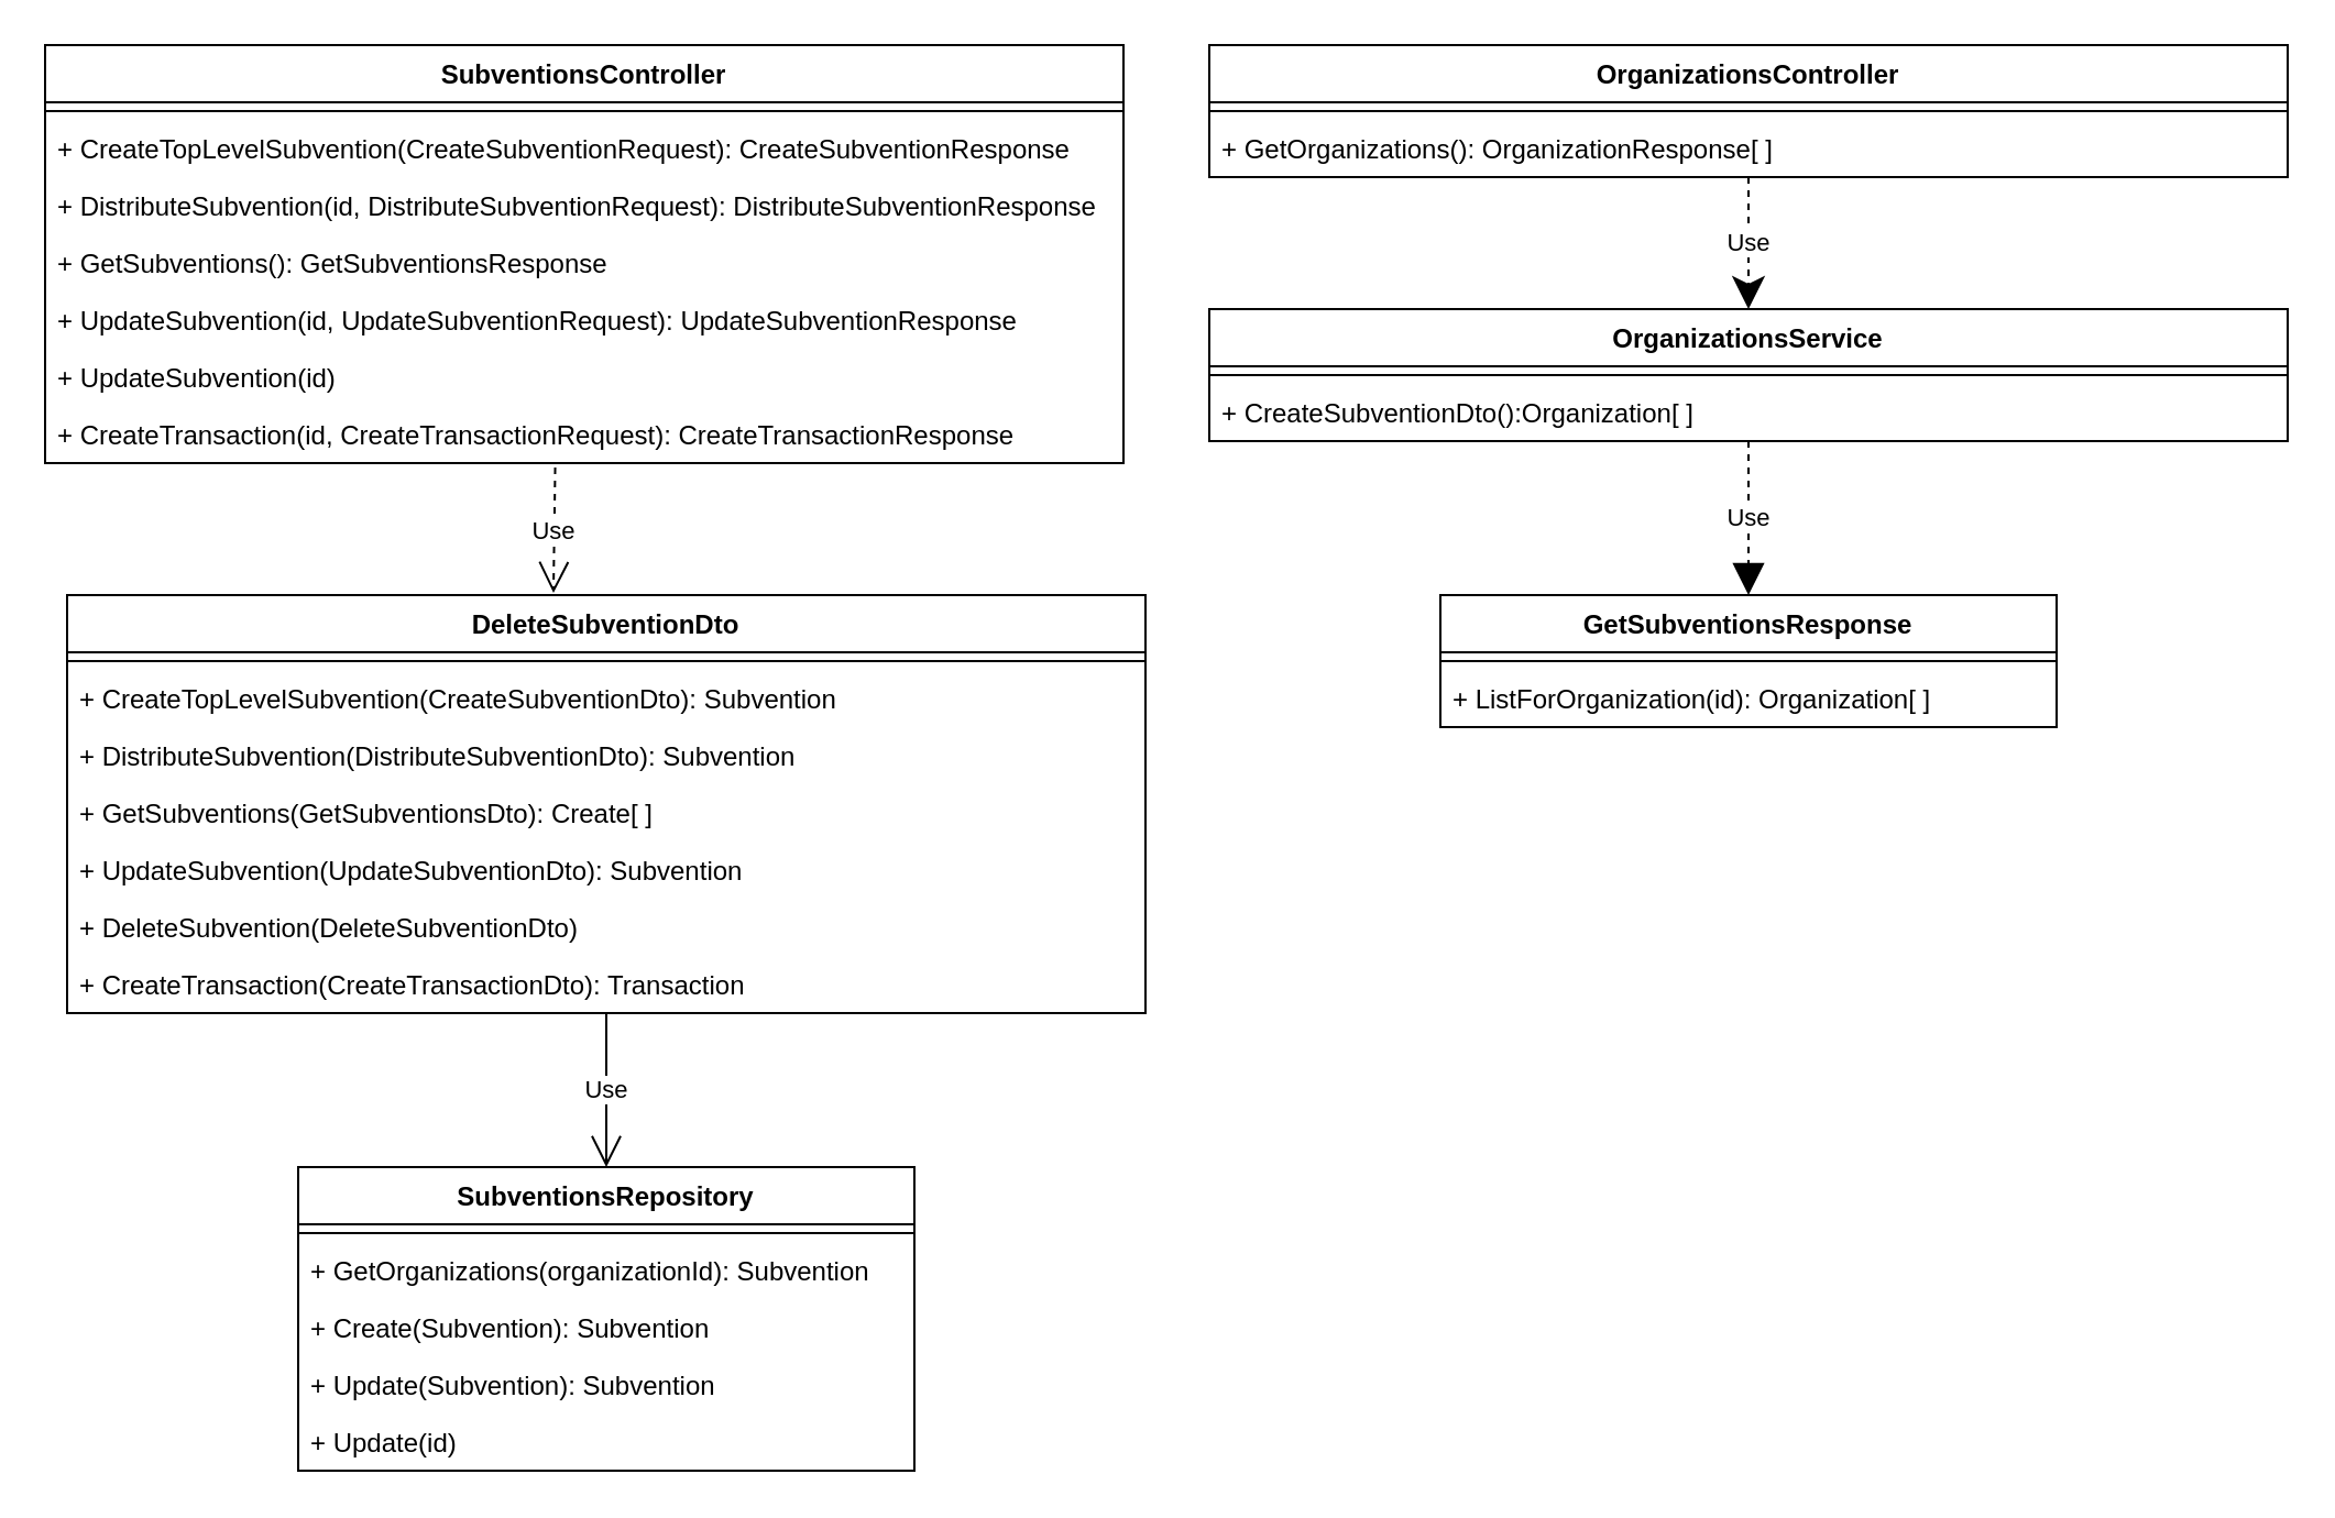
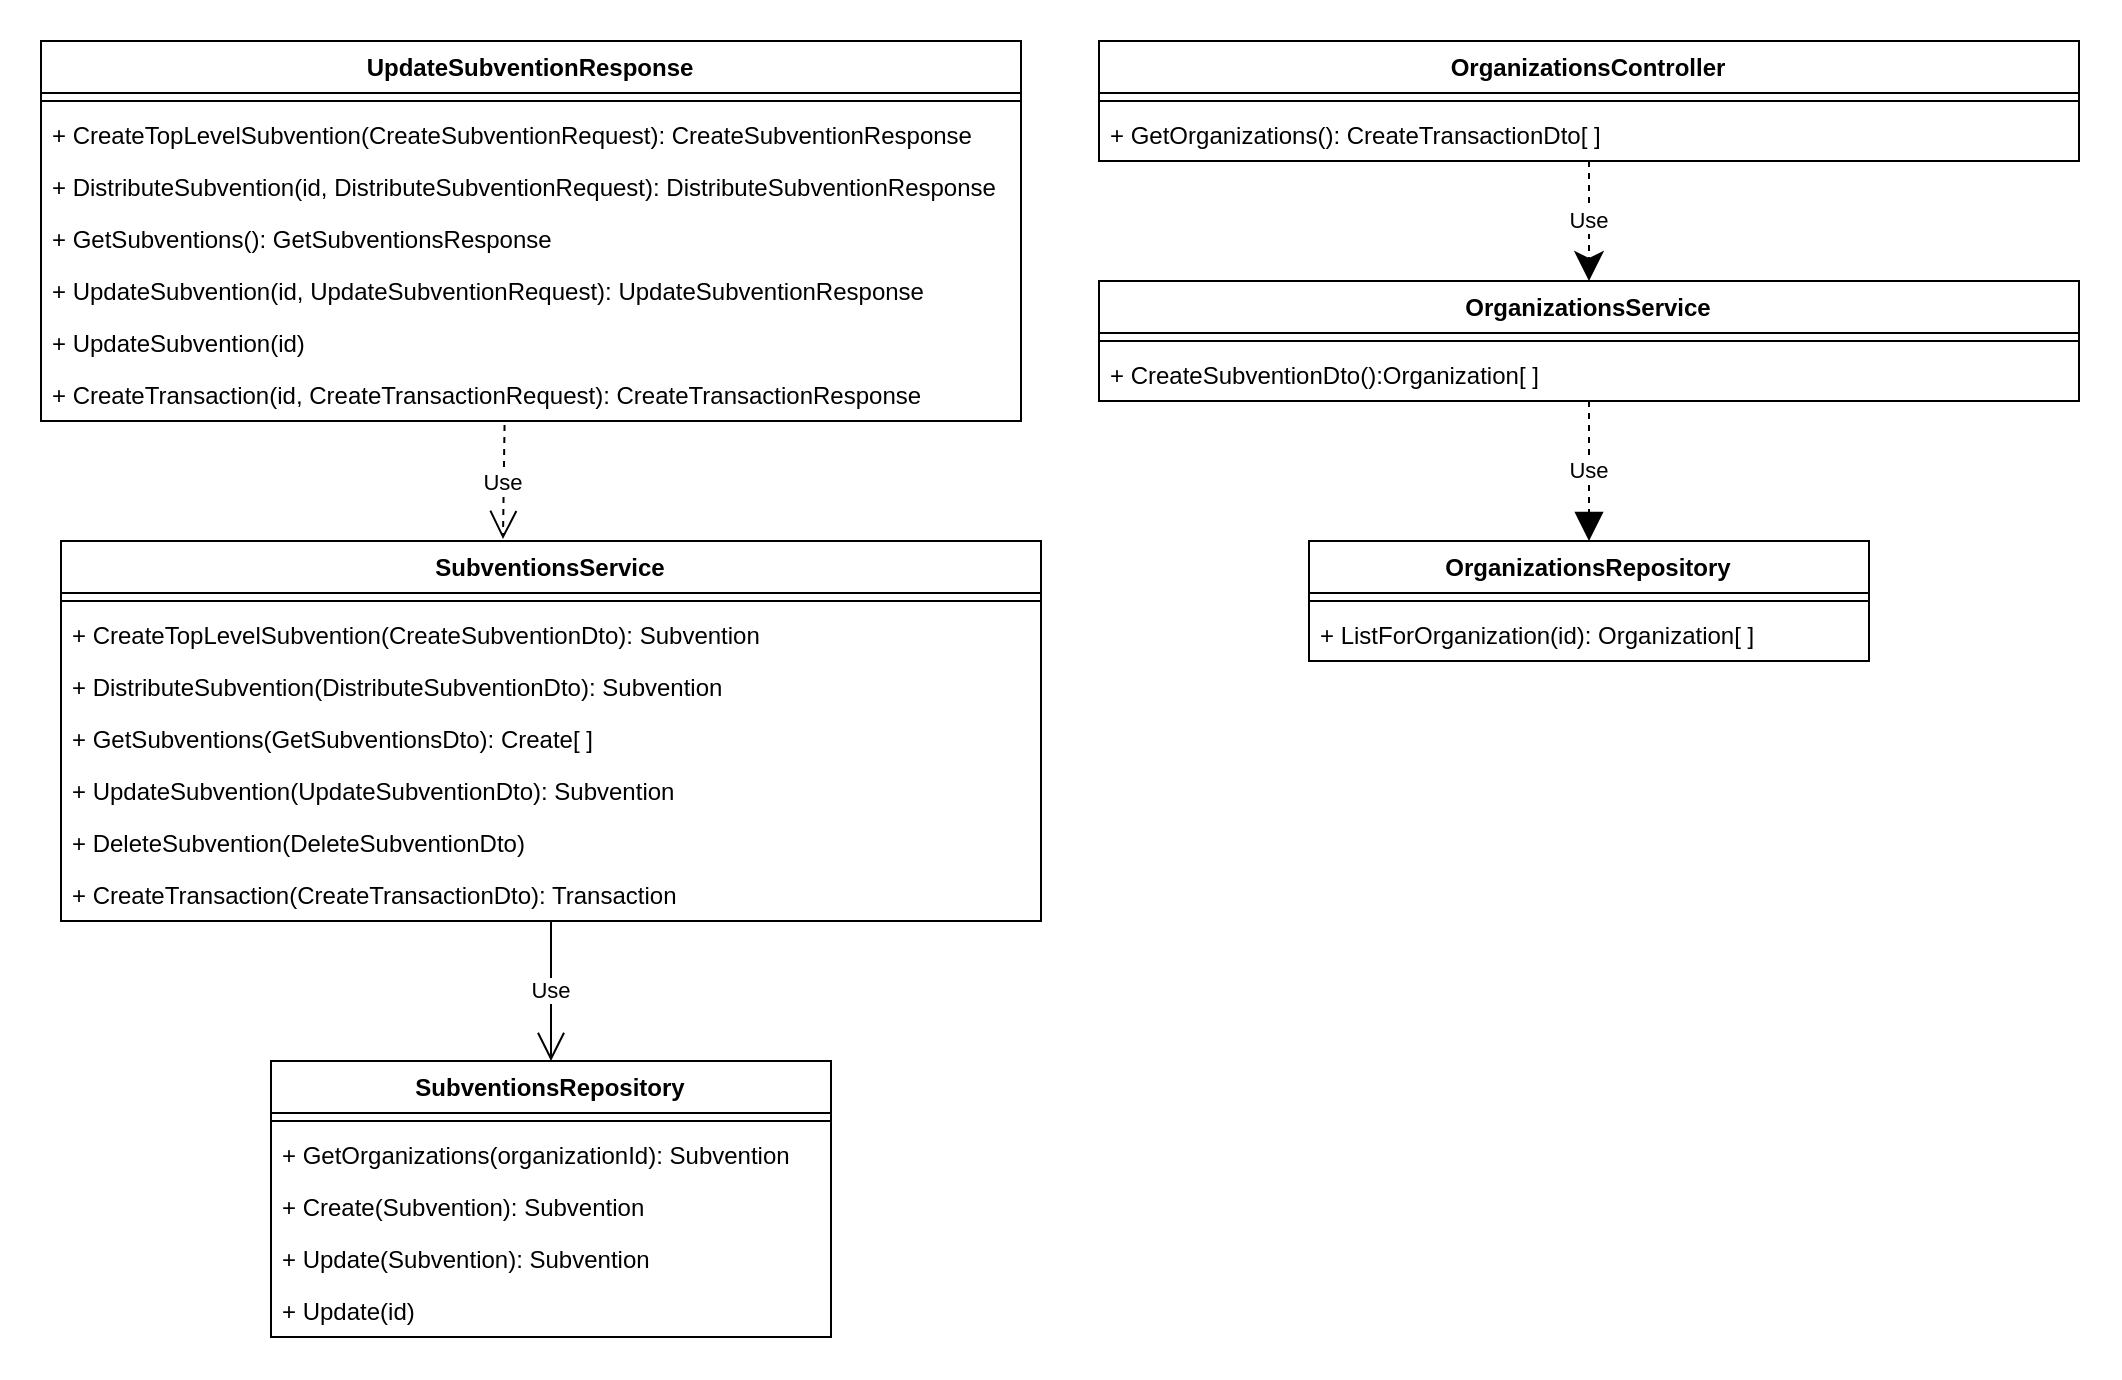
  <mxCell id="0" />
  <mxCell id="1" parent="0" />
- <mxCell id="2" value="SubventionsController" style="swimlane;fontStyle=1;align=center;verticalAlign=top;childLayout=stackLayout;horizontal=1;startSize=26;horizontalStack=0;resizeParent=1;resizeParentMax=0;resizeLast=0;collapsible=1;marginBottom=0;" parent="1" vertex="1"><mxGeometry x="20" y="20" width="490" height="190" as="geometry" /></mxCell>
+ <mxCell id="2" value="UpdateSubventionResponse" style="swimlane;fontStyle=1;align=center;verticalAlign=top;childLayout=stackLayout;horizontal=1;startSize=26;horizontalStack=0;resizeParent=1;resizeParentMax=0;resizeLast=0;collapsible=1;marginBottom=0;" parent="1" vertex="1"><mxGeometry x="20" y="20" width="490" height="190" as="geometry" /></mxCell>
  <mxCell id="3" value="" style="line;strokeWidth=1;fillColor=none;align=left;verticalAlign=middle;spacingTop=-1;spacingLeft=3;spacingRight=3;rotatable=0;labelPosition=right;points=[];portConstraint=eastwest;strokeColor=inherit;" parent="2" vertex="1"><mxGeometry y="26" width="490" height="8" as="geometry" /></mxCell>
  <mxCell id="4" value="+ CreateTopLevelSubvention(CreateSubventionRequest): CreateSubventionResponse" style="text;strokeColor=none;fillColor=none;align=left;verticalAlign=top;spacingLeft=4;spacingRight=4;overflow=hidden;rotatable=0;points=[[0,0.5],[1,0.5]];portConstraint=eastwest;" parent="2" vertex="1"><mxGeometry y="34" width="490" height="26" as="geometry" /></mxCell>
  <mxCell id="5" value="+ DistributeSubvention(id, DistributeSubventionRequest): DistributeSubventionResponse" style="text;strokeColor=none;fillColor=none;align=left;verticalAlign=top;spacingLeft=4;spacingRight=4;overflow=hidden;rotatable=0;points=[[0,0.5],[1,0.5]];portConstraint=eastwest;" parent="2" vertex="1"><mxGeometry y="60" width="490" height="26" as="geometry" /></mxCell>
  <mxCell id="6" value="+ GetSubventions(): GetSubventionsResponse" style="text;strokeColor=none;fillColor=none;align=left;verticalAlign=top;spacingLeft=4;spacingRight=4;overflow=hidden;rotatable=0;points=[[0,0.5],[1,0.5]];portConstraint=eastwest;" parent="2" vertex="1"><mxGeometry y="86" width="490" height="26" as="geometry" /></mxCell>
  <mxCell id="7" value="+ UpdateSubvention(id, UpdateSubventionRequest): UpdateSubventionResponse" style="text;strokeColor=none;fillColor=none;align=left;verticalAlign=top;spacingLeft=4;spacingRight=4;overflow=hidden;rotatable=0;points=[[0,0.5],[1,0.5]];portConstraint=eastwest;" parent="2" vertex="1"><mxGeometry y="112" width="490" height="26" as="geometry" /></mxCell>
  <mxCell id="8" value="+ UpdateSubvention(id)" style="text;strokeColor=none;fillColor=none;align=left;verticalAlign=top;spacingLeft=4;spacingRight=4;overflow=hidden;rotatable=0;points=[[0,0.5],[1,0.5]];portConstraint=eastwest;" parent="2" vertex="1"><mxGeometry y="138" width="490" height="26" as="geometry" /></mxCell>
  <mxCell id="9" value="+ CreateTransaction(id, CreateTransactionRequest): CreateTransactionResponse" style="text;strokeColor=none;fillColor=none;align=left;verticalAlign=top;spacingLeft=4;spacingRight=4;overflow=hidden;rotatable=0;points=[[0,0.5],[1,0.5]];portConstraint=eastwest;" parent="2" vertex="1"><mxGeometry y="164" width="490" height="26" as="geometry" /></mxCell>
- <mxCell id="10" value="DeleteSubventionDto" style="swimlane;fontStyle=1;align=center;verticalAlign=top;childLayout=stackLayout;horizontal=1;startSize=26;horizontalStack=0;resizeParent=1;resizeParentMax=0;resizeLast=0;collapsible=1;marginBottom=0;" parent="1" vertex="1"><mxGeometry x="30" y="270" width="490" height="190" as="geometry" /></mxCell>
+ <mxCell id="10" value="SubventionsService" style="swimlane;fontStyle=1;align=center;verticalAlign=top;childLayout=stackLayout;horizontal=1;startSize=26;horizontalStack=0;resizeParent=1;resizeParentMax=0;resizeLast=0;collapsible=1;marginBottom=0;" parent="1" vertex="1"><mxGeometry x="30" y="270" width="490" height="190" as="geometry" /></mxCell>
  <mxCell id="11" value="" style="line;strokeWidth=1;fillColor=none;align=left;verticalAlign=middle;spacingTop=-1;spacingLeft=3;spacingRight=3;rotatable=0;labelPosition=right;points=[];portConstraint=eastwest;strokeColor=inherit;" parent="10" vertex="1"><mxGeometry y="26" width="490" height="8" as="geometry" /></mxCell>
  <mxCell id="12" value="+ CreateTopLevelSubvention(CreateSubventionDto): Subvention" style="text;strokeColor=none;fillColor=none;align=left;verticalAlign=top;spacingLeft=4;spacingRight=4;overflow=hidden;rotatable=0;points=[[0,0.5],[1,0.5]];portConstraint=eastwest;" parent="10" vertex="1"><mxGeometry y="34" width="490" height="26" as="geometry" /></mxCell>
  <mxCell id="13" value="+ DistributeSubvention(DistributeSubventionDto): Subvention" style="text;strokeColor=none;fillColor=none;align=left;verticalAlign=top;spacingLeft=4;spacingRight=4;overflow=hidden;rotatable=0;points=[[0,0.5],[1,0.5]];portConstraint=eastwest;" parent="10" vertex="1"><mxGeometry y="60" width="490" height="26" as="geometry" /></mxCell>
  <mxCell id="14" value="+ GetSubventions(GetSubventionsDto): Create[ ]" style="text;strokeColor=none;fillColor=none;align=left;verticalAlign=top;spacingLeft=4;spacingRight=4;overflow=hidden;rotatable=0;points=[[0,0.5],[1,0.5]];portConstraint=eastwest;" parent="10" vertex="1"><mxGeometry y="86" width="490" height="26" as="geometry" /></mxCell>
  <mxCell id="15" value="+ UpdateSubvention(UpdateSubventionDto): Subvention" style="text;strokeColor=none;fillColor=none;align=left;verticalAlign=top;spacingLeft=4;spacingRight=4;overflow=hidden;rotatable=0;points=[[0,0.5],[1,0.5]];portConstraint=eastwest;" parent="10" vertex="1"><mxGeometry y="112" width="490" height="26" as="geometry" /></mxCell>
  <mxCell id="16" value="+ DeleteSubvention(DeleteSubventionDto)" style="text;strokeColor=none;fillColor=none;align=left;verticalAlign=top;spacingLeft=4;spacingRight=4;overflow=hidden;rotatable=0;points=[[0,0.5],[1,0.5]];portConstraint=eastwest;" parent="10" vertex="1"><mxGeometry y="138" width="490" height="26" as="geometry" /></mxCell>
  <mxCell id="17" value="+ CreateTransaction(CreateTransactionDto): Transaction" style="text;strokeColor=none;fillColor=none;align=left;verticalAlign=top;spacingLeft=4;spacingRight=4;overflow=hidden;rotatable=0;points=[[0,0.5],[1,0.5]];portConstraint=eastwest;" parent="10" vertex="1"><mxGeometry y="164" width="490" height="26" as="geometry" /></mxCell>
  <mxCell id="18" value="Use" style="endArrow=open;endSize=12;dashed=1;html=1;rounded=0;exitX=0.473;exitY=1.077;exitDx=0;exitDy=0;exitPerimeter=0;entryX=0.451;entryY=-0.005;entryDx=0;entryDy=0;entryPerimeter=0;" parent="1" source="9" target="10" edge="1"><mxGeometry width="160" relative="1" as="geometry"><mxPoint x="240" y="230" as="sourcePoint" /><mxPoint x="400" y="230" as="targetPoint" /></mxGeometry></mxCell>
  <mxCell id="19" value="OrganizationsController" style="swimlane;fontStyle=1;align=center;verticalAlign=top;childLayout=stackLayout;horizontal=1;startSize=26;horizontalStack=0;resizeParent=1;resizeParentMax=0;resizeLast=0;collapsible=1;marginBottom=0;" parent="1" vertex="1"><mxGeometry x="549" y="20" width="490" height="60" as="geometry" /></mxCell>
  <mxCell id="20" value="" style="line;strokeWidth=1;fillColor=none;align=left;verticalAlign=middle;spacingTop=-1;spacingLeft=3;spacingRight=3;rotatable=0;labelPosition=right;points=[];portConstraint=eastwest;strokeColor=inherit;" parent="19" vertex="1"><mxGeometry y="26" width="490" height="8" as="geometry" /></mxCell>
- <mxCell id="21" value="+ GetOrganizations(): OrganizationResponse[ ]" style="text;strokeColor=none;fillColor=none;align=left;verticalAlign=top;spacingLeft=4;spacingRight=4;overflow=hidden;rotatable=0;points=[[0,0.5],[1,0.5]];portConstraint=eastwest;" parent="19" vertex="1"><mxGeometry y="34" width="490" height="26" as="geometry" /></mxCell>
+ <mxCell id="21" value="+ GetOrganizations(): CreateTransactionDto[ ]" style="text;strokeColor=none;fillColor=none;align=left;verticalAlign=top;spacingLeft=4;spacingRight=4;overflow=hidden;rotatable=0;points=[[0,0.5],[1,0.5]];portConstraint=eastwest;" parent="19" vertex="1"><mxGeometry y="34" width="490" height="26" as="geometry" /></mxCell>
  <mxCell id="22" value="OrganizationsService" style="swimlane;fontStyle=1;align=center;verticalAlign=top;childLayout=stackLayout;horizontal=1;startSize=26;horizontalStack=0;resizeParent=1;resizeParentMax=0;resizeLast=0;collapsible=1;marginBottom=0;" parent="1" vertex="1"><mxGeometry x="549" y="140" width="490" height="60" as="geometry" /></mxCell>
  <mxCell id="23" value="" style="line;strokeWidth=1;fillColor=none;align=left;verticalAlign=middle;spacingTop=-1;spacingLeft=3;spacingRight=3;rotatable=0;labelPosition=right;points=[];portConstraint=eastwest;strokeColor=inherit;" parent="22" vertex="1"><mxGeometry y="26" width="490" height="8" as="geometry" /></mxCell>
  <mxCell id="24" value="+ CreateSubventionDto():Organization[ ]" style="text;strokeColor=none;fillColor=none;align=left;verticalAlign=top;spacingLeft=4;spacingRight=4;overflow=hidden;rotatable=0;points=[[0,0.5],[1,0.5]];portConstraint=eastwest;" parent="22" vertex="1"><mxGeometry y="34" width="490" height="26" as="geometry" /></mxCell>
- <mxCell id="25" value="GetSubventionsResponse" style="swimlane;fontStyle=1;align=center;verticalAlign=top;childLayout=stackLayout;horizontal=1;startSize=26;horizontalStack=0;resizeParent=1;resizeParentMax=0;resizeLast=0;collapsible=1;marginBottom=0;" parent="1" vertex="1"><mxGeometry x="654" y="270" width="280" height="60" as="geometry" /></mxCell>
+ <mxCell id="25" value="OrganizationsRepository" style="swimlane;fontStyle=1;align=center;verticalAlign=top;childLayout=stackLayout;horizontal=1;startSize=26;horizontalStack=0;resizeParent=1;resizeParentMax=0;resizeLast=0;collapsible=1;marginBottom=0;" parent="1" vertex="1"><mxGeometry x="654" y="270" width="280" height="60" as="geometry" /></mxCell>
  <mxCell id="26" value="" style="line;strokeWidth=1;fillColor=none;align=left;verticalAlign=middle;spacingTop=-1;spacingLeft=3;spacingRight=3;rotatable=0;labelPosition=right;points=[];portConstraint=eastwest;strokeColor=inherit;" parent="25" vertex="1"><mxGeometry y="26" width="280" height="8" as="geometry" /></mxCell>
  <mxCell id="27" value="+ ListForOrganization(id): Organization[ ]" style="text;strokeColor=none;fillColor=none;align=left;verticalAlign=top;spacingLeft=4;spacingRight=4;overflow=hidden;rotatable=0;points=[[0,0.5],[1,0.5]];portConstraint=eastwest;" parent="25" vertex="1"><mxGeometry y="34" width="280" height="26" as="geometry" /></mxCell>
  <mxCell id="28" value="Use" style="endArrow=classic;endSize=12;dashed=1;html=1;rounded=0;" parent="1" source="19" target="22" edge="1"><mxGeometry width="160" relative="1" as="geometry"><mxPoint x="794.07" y="86.472" as="sourcePoint" /><mxPoint x="793.29" y="143.52" as="targetPoint" /></mxGeometry></mxCell>
  <mxCell id="29" value="Use" style="endArrow=block;endSize=12;dashed=1;html=1;rounded=0;" parent="1" source="22" target="25" edge="1"><mxGeometry width="160" relative="1" as="geometry"><mxPoint x="804" y="90" as="sourcePoint" /><mxPoint x="804" y="150" as="targetPoint" /></mxGeometry></mxCell>
  <mxCell id="30" value="SubventionsRepository" style="swimlane;fontStyle=1;align=center;verticalAlign=top;childLayout=stackLayout;horizontal=1;startSize=26;horizontalStack=0;resizeParent=1;resizeParentMax=0;resizeLast=0;collapsible=1;marginBottom=0;" parent="1" vertex="1"><mxGeometry x="135" y="530" width="280" height="138" as="geometry" /></mxCell>
  <mxCell id="31" value="" style="line;strokeWidth=1;fillColor=none;align=left;verticalAlign=middle;spacingTop=-1;spacingLeft=3;spacingRight=3;rotatable=0;labelPosition=right;points=[];portConstraint=eastwest;strokeColor=inherit;" parent="30" vertex="1"><mxGeometry y="26" width="280" height="8" as="geometry" /></mxCell>
  <mxCell id="32" value="+ GetOrganizations(organizationId): Subvention" style="text;strokeColor=none;fillColor=none;align=left;verticalAlign=top;spacingLeft=4;spacingRight=4;overflow=hidden;rotatable=0;points=[[0,0.5],[1,0.5]];portConstraint=eastwest;" parent="30" vertex="1"><mxGeometry y="34" width="280" height="26" as="geometry" /></mxCell>
  <mxCell id="33" value="+ Create(Subvention): Subvention" style="text;strokeColor=none;fillColor=none;align=left;verticalAlign=top;spacingLeft=4;spacingRight=4;overflow=hidden;rotatable=0;points=[[0,0.5],[1,0.5]];portConstraint=eastwest;" parent="30" vertex="1"><mxGeometry y="60" width="280" height="26" as="geometry" /></mxCell>
  <mxCell id="34" value="+ Update(Subvention): Subvention" style="text;strokeColor=none;fillColor=none;align=left;verticalAlign=top;spacingLeft=4;spacingRight=4;overflow=hidden;rotatable=0;points=[[0,0.5],[1,0.5]];portConstraint=eastwest;" parent="30" vertex="1"><mxGeometry y="86" width="280" height="26" as="geometry" /></mxCell>
  <mxCell id="35" value="+ Update(id)" style="text;strokeColor=none;fillColor=none;align=left;verticalAlign=top;spacingLeft=4;spacingRight=4;overflow=hidden;rotatable=0;points=[[0,0.5],[1,0.5]];portConstraint=eastwest;" parent="30" vertex="1"><mxGeometry y="112" width="280" height="26" as="geometry" /></mxCell>
  <mxCell id="36" value="Use" style="endArrow=open;endSize=12;dashed=0;html=1;rounded=0;" parent="1" source="10" target="30" edge="1"><mxGeometry width="160" relative="1" as="geometry"><mxPoint x="580" y="460" as="sourcePoint" /><mxPoint x="1280" y="780" as="targetPoint" /></mxGeometry></mxCell>
